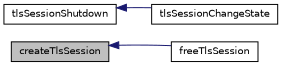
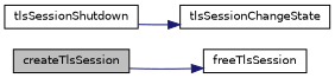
  digraph {
    rankdir=LR
    node [color=black fillcolor=white fontname=Helvetica fontsize=10 shape=record style=filled]
    edge [color=midnightblue fontname=Helvetica fontsize=10 labelfontname=Helvetica labelfontsize=10 style=solid]
    n1 [fillcolor=grey75 fontcolor=black height=0.2 label=createTlsSession width=0.4]
    n2 [height=0.2 label=freeTlsSession width=0.4]
    n3 [height=0.2 label=tlsSessionShutdown width=0.4]
    n4 [height=0.2 label=tlsSessionChangeState width=0.4]
-   n2 -> n1
-   n4 -> n3
+   n1 -> n2
+   n3 -> n4
  }
